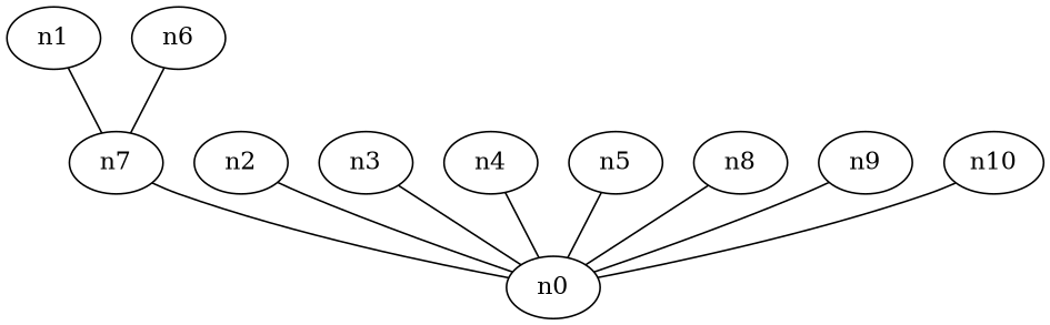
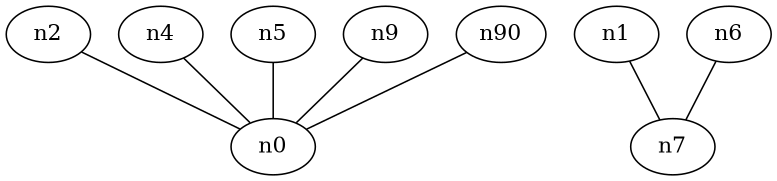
  graph {
    node [autoack=False N=1]
    edge [capacity=10000000 delay=0.01 weight=10]
    n0 [ipdests="165.14.130.9" N=""]
    n1 [ipdests="127.129.92.19" m1_0="modulator profile=((8000,),(1,)) start=0 generator=s1_0" modulator=m1_0 node_seq=1 s1_0="harpoon ipdst=165.14.130.9 ipsrc=127.129.92.19 flowsize=normal(400000.0,1) lossrate=randomchoice(0.001) flowstart=exponential(0.5) dport=randomunifint(1025,65535) sport=randomchoice(22,80,443)" traffic=m1_0]
    n7 [ipdests="127.118.14.249" m7_0="modulator profile=((8000,),(1,)) start=0 generator=s7_0" modulator=m7_0 node_seq=7 s7_0="harpoon ipdst=165.14.130.9 ipsrc=127.118.14.249 flowsize=normal(400000.0,1) lossrate=randomchoice(0.001) flowstart=exponential(0.5) dport=randomunifint(1025,65535) sport=randomchoice(22,80,443)" traffic=m7_0]
    n2 [ipdests="127.126.151.10" m2_0="modulator profile=((8000,),(1,)) start=0 generator=s2_0" modulator=m2_0 node_seq=2 s2_0="harpoon ipdst=165.14.130.9 ipsrc=127.126.151.10 flowsize=normal(400000.0,1) lossrate=randomchoice(0.001) flowstart=exponential(0.5) dport=randomunifint(1025,65535) sport=randomchoice(22,80,443)" traffic=m2_0]
-   n3 [ipdests="127.126.44.111" m3_0="modulator profile=((8000,),(1,)) start=0 generator=s3_0" modulator=m3_0 node_seq=3 s3_0="harpoon ipdst=165.14.130.9 ipsrc=127.126.44.111 flowsize=normal(400000.0,1) lossrate=randomchoice(0.001) flowstart=exponential(0.5) dport=randomunifint(1025,65535) sport=randomchoice(22,80,443)" traffic=m3_0]
    n4 [ipdests="127.119.115.87" m4_0="modulator profile=((8000,),(1,)) start=0 generator=s4_0" modulator=m4_0 node_seq=4 s4_0="harpoon ipdst=165.14.130.9 ipsrc=127.119.115.87 flowsize=normal(400000.0,1) lossrate=randomchoice(0.001) flowstart=exponential(0.5) dport=randomunifint(1025,65535) sport=randomchoice(22,80,443)" traffic=m4_0]
    n5 [ipdests="127.119.102.177" m5_0="modulator profile=((8000,),(1,)) start=0 generator=s5_0" modulator=m5_0 node_seq=5 s5_0="harpoon ipdst=165.14.130.9 ipsrc=127.119.102.177 flowsize=normal(400000.0,1) lossrate=randomchoice(0.001) flowstart=exponential(0.5) dport=randomunifint(1025,65535) sport=randomchoice(22,80,443)" traffic=m5_0]
    n6 [ipdests="127.137.220.95" m6_0="modulator profile=((8000,),(1,)) start=0 generator=s6_0" modulator=m6_0 node_seq=6 s6_0="harpoon ipdst=165.14.130.9 ipsrc=127.137.220.95 flowsize=normal(400000.0,1) lossrate=randomchoice(0.001) flowstart=exponential(0.5) dport=randomunifint(1025,65535) sport=randomchoice(22,80,443)" traffic=m6_0]
-   n8 [ipdests="127.117.158.162" m8_0="modulator profile=((8000,),(1,)) start=0 generator=s8_0" modulator=m8_0 node_seq=8 s8_0="harpoon ipdst=165.14.130.9 ipsrc=127.117.158.162 flowsize=normal(400000.0,1) lossrate=randomchoice(0.001) flowstart=exponential(0.5) dport=randomunifint(1025,65535) sport=randomchoice(22,80,443)" traffic=m8_0]
    n9 [ipdests="127.117.241.46" m9_0="modulator profile=((8000,),(1,)) start=0 generator=s9_0" modulator=m9_0 node_seq=9 s9_0="harpoon ipdst=165.14.130.9 ipsrc=127.117.241.46 flowsize=normal(400000.0,1) lossrate=randomchoice(0.001) flowstart=exponential(0.5) dport=randomunifint(1025,65535) sport=randomchoice(22,80,443)" traffic=m9_0]
-   n10 [ipdests="127.114.52.2" m10_0="modulator profile=((8000,),(1,)) start=0 generator=s10_0" modulator=m10_0 node_seq=10 s10_0="harpoon ipdst=165.14.130.9 ipsrc=127.114.52.2 flowsize=normal(400000.0,1) lossrate=randomchoice(0.001) flowstart=exponential(0.5) dport=randomunifint(1025,65535) sport=randomchoice(22,80,443)" traffic=m10_0]
+   n10 [ipdests="127.114.52.2" m10_0="modulator profile=((8000,),(1,)) start=0 generator=s10_0" modulator=m10_0 node_seq=10 s10_0="harpoon ipdst=165.14.130.9 ipsrc=127.114.52.2 flowsize=normal(400000.0,1) lossrate=randomchoice(0.001) flowstart=exponential(0.5) dport=randomunifint(1025,65535) sport=randomchoice(22,80,443)" traffic=m10_0 label=n90]
    n1 -- n7
-   n7 -- n0
    n2 -- n0
-   n3 -- n0
    n4 -- n0
    n5 -- n0
    n6 -- n7
-   n8 -- n0
    n9 -- n0
    n10 -- n0
  }
